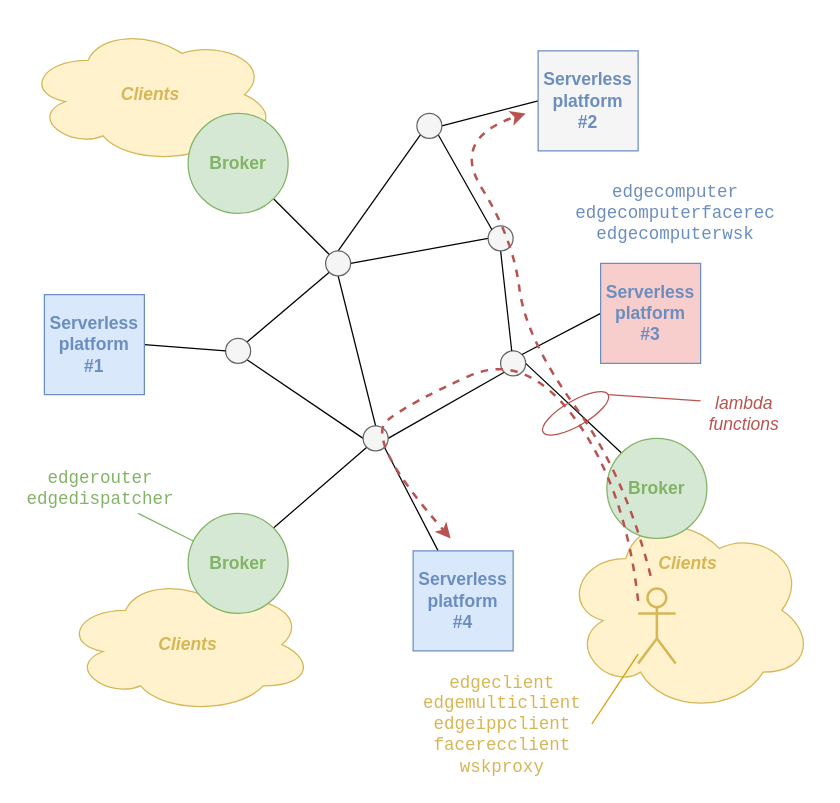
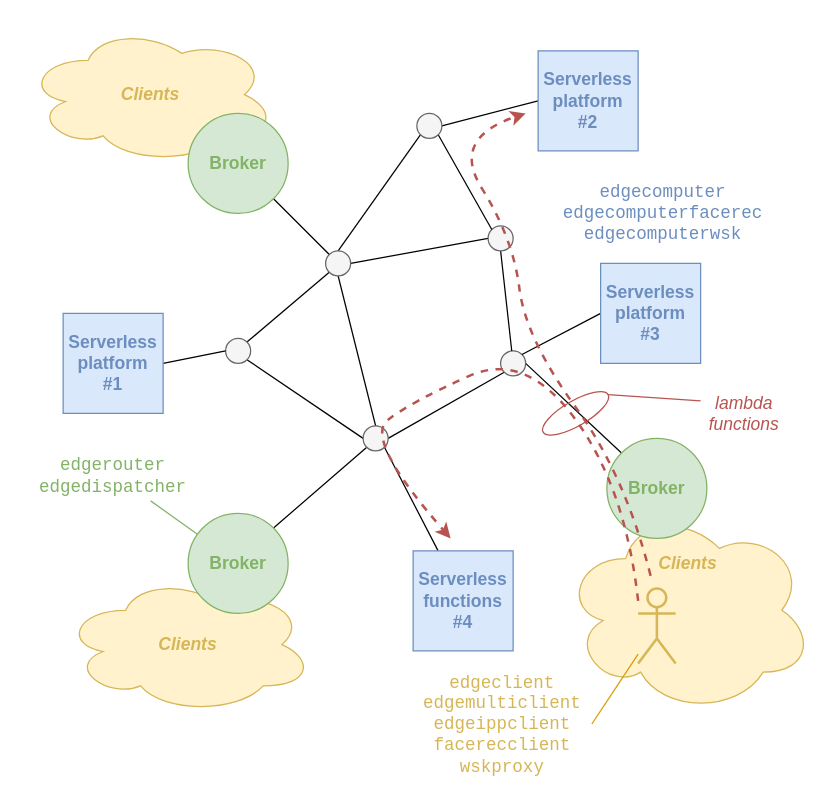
  <mxCell id="0" />
  <mxCell id="1" style="" parent="0" />
  <mxCell id="2" style="edgeStyle=none;rounded=0;orthogonalLoop=1;jettySize=auto;html=1;exitX=1;exitY=1;exitDx=0;exitDy=0;endArrow=none;endFill=0;" parent="1" source="30" target="9" edge="1"><mxGeometry relative="1" as="geometry" /></mxCell>
  <mxCell id="3" style="rounded=0;orthogonalLoop=1;jettySize=auto;html=1;exitX=1;exitY=1;exitDx=0;exitDy=0;entryX=0;entryY=0.5;entryDx=0;entryDy=0;endArrow=none;endFill=0;" parent="1" source="5" target="17" edge="1"><mxGeometry relative="1" as="geometry" /></mxCell>
  <mxCell id="4" style="edgeStyle=none;rounded=0;orthogonalLoop=1;jettySize=auto;html=1;exitX=1;exitY=0;exitDx=0;exitDy=0;entryX=0;entryY=1;entryDx=0;entryDy=0;endArrow=none;endFill=0;" parent="1" source="5" target="9" edge="1"><mxGeometry relative="1" as="geometry" /></mxCell>
  <mxCell id="5" value="" style="ellipse;whiteSpace=wrap;html=1;fillColor=#f5f5f5;strokeColor=#666666;fontColor=#333333;" parent="1" vertex="1"><mxGeometry x="180" y="270" width="20" height="20" as="geometry" /></mxCell>
  <mxCell id="6" style="edgeStyle=none;rounded=0;orthogonalLoop=1;jettySize=auto;html=1;exitX=0.5;exitY=1;exitDx=0;exitDy=0;entryX=0.5;entryY=0;entryDx=0;entryDy=0;endArrow=none;endFill=0;" parent="1" source="9" target="17" edge="1"><mxGeometry relative="1" as="geometry" /></mxCell>
  <mxCell id="7" style="edgeStyle=none;rounded=0;orthogonalLoop=1;jettySize=auto;html=1;exitX=1;exitY=0.5;exitDx=0;exitDy=0;entryX=0;entryY=0.5;entryDx=0;entryDy=0;endArrow=none;endFill=0;" parent="1" source="9" target="14" edge="1"><mxGeometry relative="1" as="geometry" /></mxCell>
  <mxCell id="8" style="edgeStyle=none;rounded=0;orthogonalLoop=1;jettySize=auto;html=1;exitX=0.5;exitY=0;exitDx=0;exitDy=0;entryX=0;entryY=1;entryDx=0;entryDy=0;endArrow=none;endFill=0;" parent="1" source="9" target="25" edge="1"><mxGeometry relative="1" as="geometry" /></mxCell>
  <mxCell id="9" value="" style="ellipse;whiteSpace=wrap;html=1;fillColor=#f5f5f5;strokeColor=#666666;fontColor=#333333;" parent="1" vertex="1"><mxGeometry x="260" y="200" width="20" height="20" as="geometry" /></mxCell>
  <mxCell id="10" style="edgeStyle=none;rounded=0;orthogonalLoop=1;jettySize=auto;html=1;exitX=0;exitY=1;exitDx=0;exitDy=0;entryX=1;entryY=0.5;entryDx=0;entryDy=0;endArrow=none;endFill=0;" parent="1" source="12" target="17" edge="1"><mxGeometry relative="1" as="geometry" /></mxCell>
  <mxCell id="11" style="edgeStyle=none;rounded=0;orthogonalLoop=1;jettySize=auto;html=1;exitX=1;exitY=0.5;exitDx=0;exitDy=0;entryX=0;entryY=0;entryDx=0;entryDy=0;endArrow=none;endFill=0;" parent="1" source="12" target="32" edge="1"><mxGeometry relative="1" as="geometry" /></mxCell>
  <mxCell id="12" value="" style="ellipse;whiteSpace=wrap;html=1;fillColor=#f5f5f5;strokeColor=#666666;fontColor=#333333;" parent="1" vertex="1"><mxGeometry x="400" y="280" width="20" height="20" as="geometry" /></mxCell>
  <mxCell id="13" style="edgeStyle=none;rounded=0;orthogonalLoop=1;jettySize=auto;html=1;exitX=0.5;exitY=1;exitDx=0;exitDy=0;endArrow=none;endFill=0;" parent="1" source="14" target="12" edge="1"><mxGeometry relative="1" as="geometry" /></mxCell>
  <mxCell id="14" value="" style="ellipse;whiteSpace=wrap;html=1;fillColor=#f5f5f5;strokeColor=#666666;fontColor=#333333;" parent="1" vertex="1"><mxGeometry x="390" y="180" width="20" height="20" as="geometry" /></mxCell>
  <mxCell id="15" style="edgeStyle=none;rounded=0;orthogonalLoop=1;jettySize=auto;html=1;exitX=1;exitY=1;exitDx=0;exitDy=0;entryX=0.25;entryY=0;entryDx=0;entryDy=0;endArrow=none;endFill=0;" parent="1" source="17" target="26" edge="1"><mxGeometry relative="1" as="geometry" /></mxCell>
  <mxCell id="16" style="edgeStyle=none;rounded=0;orthogonalLoop=1;jettySize=auto;html=1;exitX=0;exitY=1;exitDx=0;exitDy=0;entryX=1;entryY=0;entryDx=0;entryDy=0;endArrow=none;endFill=0;" parent="1" source="17" target="31" edge="1"><mxGeometry relative="1" as="geometry" /></mxCell>
  <mxCell id="17" value="" style="ellipse;whiteSpace=wrap;html=1;fillColor=#f5f5f5;strokeColor=#666666;fontColor=#333333;" parent="1" vertex="1"><mxGeometry x="290" y="340" width="20" height="20" as="geometry" /></mxCell>
  <mxCell id="18" style="edgeStyle=none;rounded=0;orthogonalLoop=1;jettySize=auto;html=1;exitX=1;exitY=0.5;exitDx=0;exitDy=0;endArrow=none;endFill=0;entryX=0;entryY=0.5;entryDx=0;entryDy=0;" parent="1" source="19" target="5" edge="1"><mxGeometry relative="1" as="geometry" /></mxCell>
- <mxCell id="19" value="Serverless&lt;br style=&quot;font-size: 14px;&quot;&gt;platform&lt;br style=&quot;font-size: 14px;&quot;&gt;#1" style="rounded=0;whiteSpace=wrap;html=1;fillColor=#dae8fc;strokeColor=#6c8ebf;fontColor=#6C8EBF;fontSize=14;fontStyle=1" parent="1" vertex="1"><mxGeometry x="35" y="235" width="80" height="80" as="geometry" /></mxCell>
+ <mxCell id="19" value="Serverless&lt;br style=&quot;font-size: 14px;&quot;&gt;platform&lt;br style=&quot;font-size: 14px;&quot;&gt;#1" style="rounded=0;whiteSpace=wrap;html=1;fillColor=#dae8fc;strokeColor=#6c8ebf;fontColor=#6C8EBF;fontSize=14;fontStyle=1" parent="1" vertex="1"><mxGeometry x="50" y="250" width="80" height="80" as="geometry" /></mxCell>
  <mxCell id="20" style="edgeStyle=none;rounded=0;orthogonalLoop=1;jettySize=auto;html=1;exitX=0;exitY=0.5;exitDx=0;exitDy=0;entryX=1;entryY=0.5;entryDx=0;entryDy=0;endArrow=none;endFill=0;" parent="1" source="21" target="25" edge="1"><mxGeometry relative="1" as="geometry" /></mxCell>
- <mxCell id="21" value="Serverless&lt;br style=&quot;font-size: 14px;&quot;&gt;platform&lt;br style=&quot;font-size: 14px;&quot;&gt;#2" style="rounded=0;whiteSpace=wrap;html=1;fillColor=#f5f5f5;strokeColor=#6c8ebf;fontColor=#6C8EBF;fontSize=14;fontStyle=1;" parent="1" vertex="1"><mxGeometry x="430" y="40" width="80" height="80" as="geometry" /></mxCell>
+ <mxCell id="21" value="Serverless&lt;br style=&quot;font-size: 14px;&quot;&gt;platform&lt;br style=&quot;font-size: 14px;&quot;&gt;#2" style="rounded=0;whiteSpace=wrap;html=1;fillColor=#dae8fc;strokeColor=#6c8ebf;fontColor=#6C8EBF;fontSize=14;fontStyle=1" parent="1" vertex="1"><mxGeometry x="430" y="40" width="80" height="80" as="geometry" /></mxCell>
  <mxCell id="22" style="edgeStyle=none;rounded=0;orthogonalLoop=1;jettySize=auto;html=1;exitX=0;exitY=0.5;exitDx=0;exitDy=0;entryX=1;entryY=0;entryDx=0;entryDy=0;endArrow=none;endFill=0;" parent="1" source="23" target="12" edge="1"><mxGeometry relative="1" as="geometry" /></mxCell>
- <mxCell id="23" value="&lt;span style=&quot;white-space: normal; font-size: 14px;&quot;&gt;Serverless&lt;/span&gt;&lt;br style=&quot;white-space: normal; font-size: 14px;&quot;&gt;&lt;span style=&quot;white-space: normal; font-size: 14px;&quot;&gt;platform&lt;/span&gt;&lt;br style=&quot;white-space: normal; font-size: 14px;&quot;&gt;&lt;span style=&quot;white-space: normal; font-size: 14px;&quot;&gt;#3&lt;/span&gt;" style="rounded=0;whiteSpace=wrap;html=1;fillColor=#f8cecc;strokeColor=#6c8ebf;fontColor=#6C8EBF;fontSize=14;fontStyle=1;" parent="1" vertex="1"><mxGeometry x="480" y="210" width="80" height="80" as="geometry" /></mxCell>
+ <mxCell id="23" value="&lt;span style=&quot;white-space: normal; font-size: 14px;&quot;&gt;Serverless&lt;/span&gt;&lt;br style=&quot;white-space: normal; font-size: 14px;&quot;&gt;&lt;span style=&quot;white-space: normal; font-size: 14px;&quot;&gt;platform&lt;/span&gt;&lt;br style=&quot;white-space: normal; font-size: 14px;&quot;&gt;&lt;span style=&quot;white-space: normal; font-size: 14px;&quot;&gt;#3&lt;/span&gt;" style="rounded=0;whiteSpace=wrap;html=1;fillColor=#dae8fc;strokeColor=#6c8ebf;fontColor=#6C8EBF;fontSize=14;fontStyle=1" parent="1" vertex="1"><mxGeometry x="480" y="210" width="80" height="80" as="geometry" /></mxCell>
  <mxCell id="24" style="edgeStyle=none;rounded=0;orthogonalLoop=1;jettySize=auto;html=1;exitX=1;exitY=1;exitDx=0;exitDy=0;entryX=0;entryY=0;entryDx=0;entryDy=0;endArrow=none;endFill=0;" parent="1" source="25" target="14" edge="1"><mxGeometry relative="1" as="geometry" /></mxCell>
  <mxCell id="25" value="" style="ellipse;whiteSpace=wrap;html=1;fillColor=#f5f5f5;strokeColor=#666666;fontColor=#333333;" parent="1" vertex="1"><mxGeometry x="333" y="90" width="20" height="20" as="geometry" /></mxCell>
- <mxCell id="26" value="&lt;span style=&quot;white-space: normal; font-size: 14px;&quot;&gt;Serverless&lt;/span&gt;&lt;br style=&quot;white-space: normal; font-size: 14px;&quot;&gt;&lt;span style=&quot;white-space: normal; font-size: 14px;&quot;&gt;platform&lt;/span&gt;&lt;br style=&quot;white-space: normal; font-size: 14px;&quot;&gt;&lt;span style=&quot;white-space: normal; font-size: 14px;&quot;&gt;#4&lt;/span&gt;" style="rounded=0;whiteSpace=wrap;html=1;fillColor=#dae8fc;strokeColor=#6c8ebf;fontColor=#6C8EBF;fontSize=14;fontStyle=1" parent="1" vertex="1"><mxGeometry x="330" y="440" width="80" height="80" as="geometry" /></mxCell>
+ <mxCell id="26" value="&lt;span style=&quot;white-space: normal; font-size: 14px;&quot;&gt;Serverless&lt;/span&gt;&lt;br style=&quot;white-space: normal; font-size: 14px;&quot;&gt;&lt;span style=&quot;white-space: normal; font-size: 14px;&quot;&gt;functions&lt;/span&gt;&lt;br style=&quot;white-space: normal; font-size: 14px;&quot;&gt;&lt;span style=&quot;white-space: normal; font-size: 14px;&quot;&gt;#4&lt;/span&gt;" style="rounded=0;whiteSpace=wrap;html=1;fillColor=#dae8fc;strokeColor=#6c8ebf;fontColor=#6C8EBF;fontSize=14;fontStyle=1" parent="1" vertex="1"><mxGeometry x="330" y="440" width="80" height="80" as="geometry" /></mxCell>
  <mxCell id="27" value="Clients" style="ellipse;shape=cloud;whiteSpace=wrap;html=1;fillColor=#fff2cc;fontSize=14;strokeColor=#d6b656;fontColor=#D6B656;fontStyle=3" parent="1" vertex="1"><mxGeometry x="50" y="460" width="200" height="110" as="geometry" /></mxCell>
  <mxCell id="28" value="Clients" style="ellipse;shape=cloud;whiteSpace=wrap;html=1;fillColor=#fff2cc;fontSize=14;strokeColor=#d6b656;fontColor=#D6B656;fontStyle=3;verticalAlign=top;spacingTop=30;" parent="1" vertex="1"><mxGeometry x="450" y="405" width="200" height="165" as="geometry" /></mxCell>
  <mxCell id="29" value="Clients" style="ellipse;shape=cloud;whiteSpace=wrap;html=1;fillColor=#fff2cc;fontSize=14;strokeColor=#d6b656;fontColor=#D6B656;fontStyle=3" parent="1" vertex="1"><mxGeometry x="20" y="20" width="200" height="110" as="geometry" /></mxCell>
  <mxCell id="30" value="Broker" style="ellipse;whiteSpace=wrap;html=1;fillColor=#d5e8d4;strokeColor=#82b366;fontColor=#82B366;fontStyle=1;fontSize=14;" parent="1" vertex="1"><mxGeometry x="150" y="90" width="80" height="80" as="geometry" /></mxCell>
  <mxCell id="31" value="Broker" style="ellipse;whiteSpace=wrap;html=1;fillColor=#d5e8d4;strokeColor=#82b366;fontColor=#82B366;fontStyle=1;fontSize=14;" parent="1" vertex="1"><mxGeometry x="150" y="410" width="80" height="80" as="geometry" /></mxCell>
  <mxCell id="32" value="Broker" style="ellipse;whiteSpace=wrap;html=1;fillColor=#d5e8d4;strokeColor=#82b366;fontColor=#82B366;fontStyle=1;fontSize=14;" parent="1" vertex="1"><mxGeometry x="485" y="350" width="80" height="80" as="geometry" /></mxCell>
  <mxCell id="33" value="" style="shape=umlActor;verticalLabelPosition=bottom;labelBackgroundColor=#ffffff;verticalAlign=top;html=1;outlineConnect=0;fillColor=#fff2cc;fontSize=14;strokeColor=#d6b656;strokeWidth=2;" parent="1" vertex="1"><mxGeometry x="510" y="470" width="30" height="60" as="geometry" /></mxCell>
  <mxCell id="34" style="edgeStyle=none;curved=1;orthogonalLoop=1;jettySize=auto;html=1;exitX=0.75;exitY=1;exitDx=0;exitDy=0;endArrow=none;endFill=0;strokeWidth=1;fontSize=14;fontColor=#D6B656;fillColor=#d5e8d4;strokeColor=#82b366;" parent="1" source="35" target="31" edge="1"><mxGeometry relative="1" as="geometry" /></mxCell>
- <mxCell id="35" value="edgerouter edgedispatcher" style="text;html=1;strokeColor=none;fillColor=none;align=center;verticalAlign=middle;whiteSpace=wrap;fontSize=14;fontColor=#82B366;fontStyle=0;fontFamily=Courier New;" parent="1" vertex="1"><mxGeometry x="20" y="370" width="120" height="40" as="geometry" /></mxCell>
- <mxCell id="36" value="edgecomputer&lt;br&gt;edgecomputerfacerec&lt;br&gt;edgecomputerwsk" style="text;html=1;strokeColor=none;fillColor=none;align=center;verticalAlign=middle;whiteSpace=wrap;rounded=0;fontSize=14;fontColor=#6C8EBF;fontStyle=0;fontFamily=Courier New;" parent="1" vertex="1"><mxGeometry x="450" y="140" width="180" height="60" as="geometry" /></mxCell>
+ <mxCell id="35" value="edgerouter edgedispatcher" style="text;html=1;strokeColor=none;fillColor=none;align=center;verticalAlign=middle;whiteSpace=wrap;fontSize=14;fontColor=#82B366;fontStyle=0;fontFamily=Courier New;" parent="1" vertex="1"><mxGeometry x="30" y="360" width="120" height="40" as="geometry" /></mxCell>
+ <mxCell id="36" value="edgecomputer&lt;br&gt;edgecomputerfacerec&lt;br&gt;edgecomputerwsk" style="text;html=1;strokeColor=none;fillColor=none;align=center;verticalAlign=middle;whiteSpace=wrap;rounded=0;fontSize=14;fontColor=#6C8EBF;fontStyle=0;fontFamily=Courier New;" parent="1" vertex="1"><mxGeometry x="440" y="140" width="180" height="60" as="geometry" /></mxCell>
  <mxCell id="37" style="edgeStyle=none;curved=1;orthogonalLoop=1;jettySize=auto;html=1;exitX=1;exitY=0.5;exitDx=0;exitDy=0;endArrow=none;endFill=0;strokeWidth=1;fontSize=14;fontColor=#D6B656;fillColor=#ffe6cc;strokeColor=#d79b00;" parent="1" source="38" target="33" edge="1"><mxGeometry relative="1" as="geometry" /></mxCell>
  <mxCell id="38" value="edgeclient edgemulticlient&lt;br&gt;edgeippclient&lt;br&gt;facerecclient&lt;br&gt;wskproxy" style="text;html=1;strokeColor=none;fillColor=none;align=center;verticalAlign=middle;whiteSpace=wrap;rounded=0;fontSize=14;fontColor=#D6B656;fontFamily=Courier New;" parent="1" vertex="1"><mxGeometry x="330" y="537" width="143" height="83" as="geometry" /></mxCell>
  <mxCell id="39" style="edgeStyle=none;curved=1;orthogonalLoop=1;jettySize=auto;html=1;exitX=0;exitY=0.25;exitDx=0;exitDy=0;endArrow=none;endFill=0;strokeWidth=1;fontSize=14;fontColor=#B85450;entryX=1;entryY=0.5;entryDx=0;entryDy=0;fillColor=#f8cecc;strokeColor=#b85450;" parent="1" source="40" target="41" edge="1"><mxGeometry relative="1" as="geometry"><mxPoint x="515" y="320" as="targetPoint" /></mxGeometry></mxCell>
  <mxCell id="40" value="lambda functions" style="text;html=1;strokeColor=none;fillColor=none;align=center;verticalAlign=middle;whiteSpace=wrap;rounded=0;fontSize=14;fontColor=#B85450;fontStyle=2" parent="1" vertex="1"><mxGeometry x="560" y="310" width="70" height="40" as="geometry" /></mxCell>
  <mxCell id="41" value="" style="ellipse;whiteSpace=wrap;html=1;strokeWidth=1;fillColor=none;fontSize=14;strokeColor=#b85450;rotation=-30;" parent="1" vertex="1"><mxGeometry x="430" y="320" width="60" height="20" as="geometry" /></mxCell>
  <mxCell id="42" value="Arrows" parent="0" />
  <mxCell id="43" value="" style="endArrow=classic;html=1;fontSize=14;fontColor=#D6B656;curved=1;fillColor=#f8cecc;strokeColor=#b85450;strokeWidth=2;dashed=1;" parent="42" edge="1"><mxGeometry width="50" height="50" relative="1" as="geometry"><mxPoint x="510" y="480" as="sourcePoint" /><mxPoint x="360" y="430" as="targetPoint" /><Array as="points"><mxPoint x="500" y="390" /><mxPoint x="420" y="280" /><mxPoint x="330" y="320" /><mxPoint x="290" y="350" /></Array></mxGeometry></mxCell>
  <mxCell id="44" value="" style="endArrow=classic;html=1;fontSize=14;fontColor=#D6B656;curved=1;fillColor=#f8cecc;strokeColor=#b85450;strokeWidth=2;dashed=1;" parent="42" edge="1"><mxGeometry width="50" height="50" relative="1" as="geometry"><mxPoint x="520" y="460" as="sourcePoint" /><mxPoint x="420" y="90" as="targetPoint" /><Array as="points"><mxPoint x="500" y="380" /><mxPoint x="420" y="270" /><mxPoint x="410" y="190" /><mxPoint x="360" y="110" /></Array></mxGeometry></mxCell>
